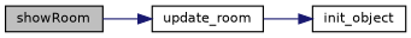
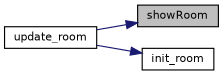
  digraph {
    rankdir=LR
    node [color=black fillcolor=white fontname=Helvetica fontsize=10 shape=record style=filled]
    edge [color=midnightblue fontname=Helvetica fontsize=10 labelfontname=Helvetica labelfontsize=10 style=solid]
    n1 [fillcolor=grey75 fontcolor=black height=0.2 label=showRoom width=0.4]
    n2 [height=0.2 label=update_room width=0.4]
-   n3 [height=0.2 label=init_object width=0.4]
-   n1 -> n2
+   n3 [height=0.2 label=init_room width=0.4]
+   n2 -> n1
    n2 -> n3
  }
